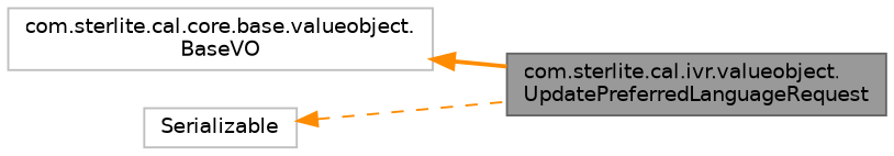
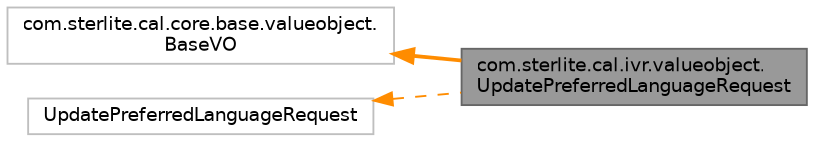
  digraph {
    rankdir=LR
    node [color=grey75 fillcolor=white fontname=Helvetica fontsize=10 shape=box style=filled]
    edge [color=darkorange dir=back fontname=Helvetica fontsize=10 labelfontname=Helvetica labelfontsize=10]
    n1 [color=gray40 fillcolor=grey60 fontcolor=black height=0.2 label="com.sterlite.cal.ivr.valueobject.\lUpdatePreferredLanguageRequest" width=0.4]
    n2 [height=0.2 label="com.sterlite.cal.core.base.valueobject.\lBaseVO" width=0.4]
-   n3 [height=0.2 label=Serializable width=0.4]
+   n3 [height=0.2 label=UpdatePreferredLanguageRequest width=0.4]
    n2 -> n1 [style=bold]
    n3 -> n1 [style=dashed]
  }
